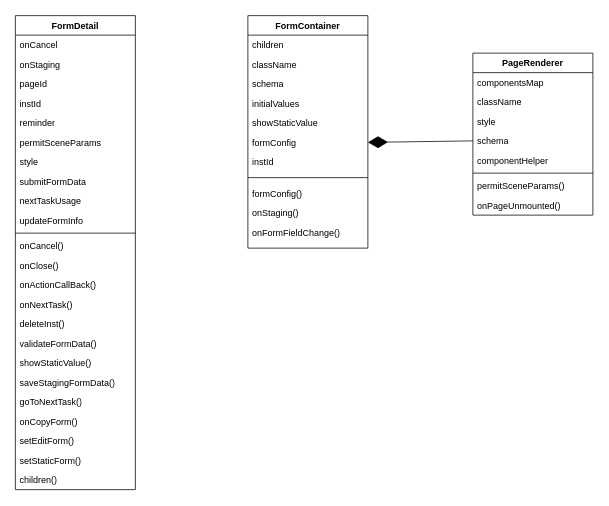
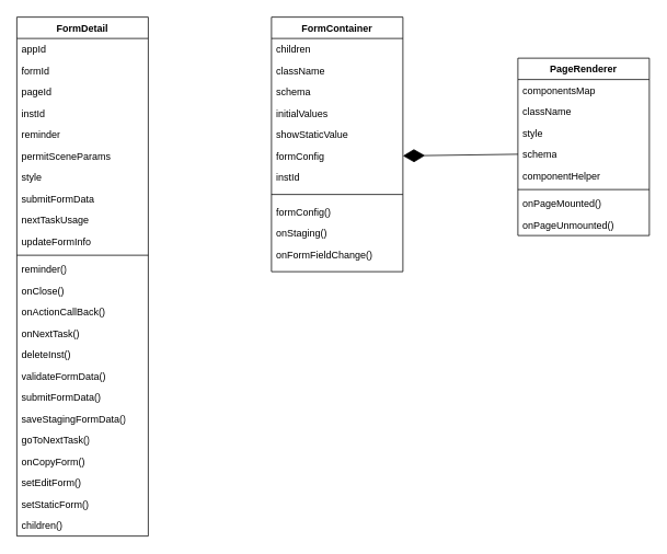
  <mxCell id="0" />
  <mxCell id="1" parent="0" />
  <mxCell id="2" value="FormContainer" style="swimlane;fontStyle=1;align=center;verticalAlign=top;childLayout=stackLayout;horizontal=1;startSize=26;horizontalStack=0;resizeParent=1;resizeLast=0;collapsible=1;marginBottom=0;rounded=0;shadow=0;strokeWidth=1;" parent="1" vertex="1"><mxGeometry x="330" y="20" width="160" height="310" as="geometry"><mxRectangle x="230" y="140" width="160" height="26" as="alternateBounds" /></mxGeometry></mxCell>
  <mxCell id="3" value="children" style="text;align=left;verticalAlign=top;spacingLeft=4;spacingRight=4;overflow=hidden;rotatable=0;points=[[0,0.5],[1,0.5]];portConstraint=eastwest;" parent="2" vertex="1"><mxGeometry y="26" width="160" height="26" as="geometry" /></mxCell>
  <mxCell id="4" value="className" style="text;align=left;verticalAlign=top;spacingLeft=4;spacingRight=4;overflow=hidden;rotatable=0;points=[[0,0.5],[1,0.5]];portConstraint=eastwest;rounded=0;shadow=0;html=0;" parent="2" vertex="1"><mxGeometry y="52" width="160" height="26" as="geometry" /></mxCell>
  <mxCell id="5" value="schema" style="text;align=left;verticalAlign=top;spacingLeft=4;spacingRight=4;overflow=hidden;rotatable=0;points=[[0,0.5],[1,0.5]];portConstraint=eastwest;rounded=0;shadow=0;html=0;" parent="2" vertex="1"><mxGeometry y="78" width="160" height="26" as="geometry" /></mxCell>
  <mxCell id="6" value="initialValues" style="text;align=left;verticalAlign=top;spacingLeft=4;spacingRight=4;overflow=hidden;rotatable=0;points=[[0,0.5],[1,0.5]];portConstraint=eastwest;rounded=0;shadow=0;html=0;" parent="2" vertex="1"><mxGeometry y="104" width="160" height="26" as="geometry" /></mxCell>
  <mxCell id="7" value="showStaticValue" style="text;align=left;verticalAlign=top;spacingLeft=4;spacingRight=4;overflow=hidden;rotatable=0;points=[[0,0.5],[1,0.5]];portConstraint=eastwest;rounded=0;shadow=0;html=0;" parent="2" vertex="1"><mxGeometry y="130" width="160" height="26" as="geometry" /></mxCell>
  <mxCell id="8" value="formConfig" style="text;align=left;verticalAlign=top;spacingLeft=4;spacingRight=4;overflow=hidden;rotatable=0;points=[[0,0.5],[1,0.5]];portConstraint=eastwest;rounded=0;shadow=0;html=0;" parent="2" vertex="1"><mxGeometry y="156" width="160" height="26" as="geometry" /></mxCell>
  <mxCell id="9" value="instId" style="text;align=left;verticalAlign=top;spacingLeft=4;spacingRight=4;overflow=hidden;rotatable=0;points=[[0,0.5],[1,0.5]];portConstraint=eastwest;rounded=0;shadow=0;html=0;" parent="2" vertex="1"><mxGeometry y="182" width="160" height="26" as="geometry" /></mxCell>
  <mxCell id="10" value="" style="line;html=1;strokeWidth=1;align=left;verticalAlign=middle;spacingTop=-1;spacingLeft=3;spacingRight=3;rotatable=0;labelPosition=right;points=[];portConstraint=eastwest;" parent="2" vertex="1"><mxGeometry y="208" width="160" height="16" as="geometry" /></mxCell>
  <mxCell id="11" value="formConfig()" style="text;align=left;verticalAlign=top;spacingLeft=4;spacingRight=4;overflow=hidden;rotatable=0;points=[[0,0.5],[1,0.5]];portConstraint=eastwest;rounded=0;shadow=0;html=0;" parent="2" vertex="1"><mxGeometry y="224" width="160" height="26" as="geometry" /></mxCell>
  <mxCell id="12" value="onStaging()" style="text;align=left;verticalAlign=top;spacingLeft=4;spacingRight=4;overflow=hidden;rotatable=0;points=[[0,0.5],[1,0.5]];portConstraint=eastwest;rounded=0;shadow=0;html=0;" parent="2" vertex="1"><mxGeometry y="250" width="160" height="26" as="geometry" /></mxCell>
  <mxCell id="13" value="onFormFieldChange()" style="text;align=left;verticalAlign=top;spacingLeft=4;spacingRight=4;overflow=hidden;rotatable=0;points=[[0,0.5],[1,0.5]];portConstraint=eastwest;rounded=0;shadow=0;html=0;" parent="2" vertex="1"><mxGeometry y="276" width="160" height="26" as="geometry" /></mxCell>
  <mxCell id="14" value="PageRenderer" style="swimlane;fontStyle=1;align=center;verticalAlign=top;childLayout=stackLayout;horizontal=1;startSize=26;horizontalStack=0;resizeParent=1;resizeParentMax=0;resizeLast=0;collapsible=1;marginBottom=0;whiteSpace=wrap;html=1;" parent="1" vertex="1"><mxGeometry x="630" y="70" width="160" height="216" as="geometry" /></mxCell>
  <mxCell id="15" value="componentsMap" style="text;strokeColor=none;fillColor=none;align=left;verticalAlign=top;spacingLeft=4;spacingRight=4;overflow=hidden;rotatable=0;points=[[0,0.5],[1,0.5]];portConstraint=eastwest;whiteSpace=wrap;html=1;" parent="14" vertex="1"><mxGeometry y="26" width="160" height="26" as="geometry" /></mxCell>
  <mxCell id="16" value="className" style="text;strokeColor=none;fillColor=none;align=left;verticalAlign=top;spacingLeft=4;spacingRight=4;overflow=hidden;rotatable=0;points=[[0,0.5],[1,0.5]];portConstraint=eastwest;whiteSpace=wrap;html=1;" parent="14" vertex="1"><mxGeometry y="52" width="160" height="26" as="geometry" /></mxCell>
  <mxCell id="17" value="style" style="text;strokeColor=none;fillColor=none;align=left;verticalAlign=top;spacingLeft=4;spacingRight=4;overflow=hidden;rotatable=0;points=[[0,0.5],[1,0.5]];portConstraint=eastwest;whiteSpace=wrap;html=1;" parent="14" vertex="1"><mxGeometry y="78" width="160" height="26" as="geometry" /></mxCell>
  <mxCell id="18" value="schema" style="text;strokeColor=none;fillColor=none;align=left;verticalAlign=top;spacingLeft=4;spacingRight=4;overflow=hidden;rotatable=0;points=[[0,0.5],[1,0.5]];portConstraint=eastwest;whiteSpace=wrap;html=1;" parent="14" vertex="1"><mxGeometry y="104" width="160" height="26" as="geometry" /></mxCell>
  <mxCell id="19" value="componentHelper" style="text;strokeColor=none;fillColor=none;align=left;verticalAlign=top;spacingLeft=4;spacingRight=4;overflow=hidden;rotatable=0;points=[[0,0.5],[1,0.5]];portConstraint=eastwest;whiteSpace=wrap;html=1;" parent="14" vertex="1"><mxGeometry y="130" width="160" height="26" as="geometry" /></mxCell>
  <mxCell id="20" value="" style="line;strokeWidth=1;fillColor=none;align=left;verticalAlign=middle;spacingTop=-1;spacingLeft=3;spacingRight=3;rotatable=0;labelPosition=right;points=[];portConstraint=eastwest;strokeColor=inherit;" parent="14" vertex="1"><mxGeometry y="156" width="160" height="8" as="geometry" /></mxCell>
- <mxCell id="21" value="permitSceneParams()" style="text;strokeColor=none;fillColor=none;align=left;verticalAlign=top;spacingLeft=4;spacingRight=4;overflow=hidden;rotatable=0;points=[[0,0.5],[1,0.5]];portConstraint=eastwest;whiteSpace=wrap;html=1;" parent="14" vertex="1"><mxGeometry y="164" width="160" height="26" as="geometry" /></mxCell>
+ <mxCell id="21" value="onPageMounted()" style="text;strokeColor=none;fillColor=none;align=left;verticalAlign=top;spacingLeft=4;spacingRight=4;overflow=hidden;rotatable=0;points=[[0,0.5],[1,0.5]];portConstraint=eastwest;whiteSpace=wrap;html=1;" parent="14" vertex="1"><mxGeometry y="164" width="160" height="26" as="geometry" /></mxCell>
  <mxCell id="22" value="onPageUnmounted()" style="text;strokeColor=none;fillColor=none;align=left;verticalAlign=top;spacingLeft=4;spacingRight=4;overflow=hidden;rotatable=0;points=[[0,0.5],[1,0.5]];portConstraint=eastwest;whiteSpace=wrap;html=1;" parent="14" vertex="1"><mxGeometry y="190" width="160" height="26" as="geometry" /></mxCell>
  <mxCell id="23" value="" style="endArrow=diamondThin;endFill=1;endSize=24;html=1;rounded=0;entryX=1;entryY=0.5;entryDx=0;entryDy=0;exitX=0;exitY=0.5;exitDx=0;exitDy=0;" parent="1" target="8" edge="1" source="18"><mxGeometry width="160" relative="1" as="geometry"><mxPoint x="599" y="163" as="sourcePoint" /><mxPoint x="660" y="370" as="targetPoint" /></mxGeometry></mxCell>
  <mxCell id="24" value="FormDetail" style="swimlane;fontStyle=1;align=center;verticalAlign=top;childLayout=stackLayout;horizontal=1;startSize=26;horizontalStack=0;resizeParent=1;resizeParentMax=0;resizeLast=0;collapsible=1;marginBottom=0;whiteSpace=wrap;html=1;" parent="1" vertex="1"><mxGeometry x="20" y="20" width="160" height="632" as="geometry" /></mxCell>
- <mxCell id="25" value="onCancel" style="text;strokeColor=none;fillColor=none;align=left;verticalAlign=top;spacingLeft=4;spacingRight=4;overflow=hidden;rotatable=0;points=[[0,0.5],[1,0.5]];portConstraint=eastwest;whiteSpace=wrap;html=1;" parent="24" vertex="1"><mxGeometry y="26" width="160" height="26" as="geometry" /></mxCell>
- <mxCell id="26" value="onStaging" style="text;strokeColor=none;fillColor=none;align=left;verticalAlign=top;spacingLeft=4;spacingRight=4;overflow=hidden;rotatable=0;points=[[0,0.5],[1,0.5]];portConstraint=eastwest;whiteSpace=wrap;html=1;" parent="24" vertex="1"><mxGeometry y="52" width="160" height="26" as="geometry" /></mxCell>
+ <mxCell id="25" value="appId" style="text;strokeColor=none;fillColor=none;align=left;verticalAlign=top;spacingLeft=4;spacingRight=4;overflow=hidden;rotatable=0;points=[[0,0.5],[1,0.5]];portConstraint=eastwest;whiteSpace=wrap;html=1;" parent="24" vertex="1"><mxGeometry y="26" width="160" height="26" as="geometry" /></mxCell>
+ <mxCell id="26" value="formId" style="text;strokeColor=none;fillColor=none;align=left;verticalAlign=top;spacingLeft=4;spacingRight=4;overflow=hidden;rotatable=0;points=[[0,0.5],[1,0.5]];portConstraint=eastwest;whiteSpace=wrap;html=1;" parent="24" vertex="1"><mxGeometry y="52" width="160" height="26" as="geometry" /></mxCell>
  <mxCell id="27" value="pageId" style="text;strokeColor=none;fillColor=none;align=left;verticalAlign=top;spacingLeft=4;spacingRight=4;overflow=hidden;rotatable=0;points=[[0,0.5],[1,0.5]];portConstraint=eastwest;whiteSpace=wrap;html=1;" parent="24" vertex="1"><mxGeometry y="78" width="160" height="26" as="geometry" /></mxCell>
  <mxCell id="28" value="instId" style="text;strokeColor=none;fillColor=none;align=left;verticalAlign=top;spacingLeft=4;spacingRight=4;overflow=hidden;rotatable=0;points=[[0,0.5],[1,0.5]];portConstraint=eastwest;whiteSpace=wrap;html=1;" parent="24" vertex="1"><mxGeometry y="104" width="160" height="26" as="geometry" /></mxCell>
  <mxCell id="29" value="reminder" style="text;strokeColor=none;fillColor=none;align=left;verticalAlign=top;spacingLeft=4;spacingRight=4;overflow=hidden;rotatable=0;points=[[0,0.5],[1,0.5]];portConstraint=eastwest;whiteSpace=wrap;html=1;" parent="24" vertex="1"><mxGeometry y="130" width="160" height="26" as="geometry" /></mxCell>
  <mxCell id="30" value="permitSceneParams" style="text;strokeColor=none;fillColor=none;align=left;verticalAlign=top;spacingLeft=4;spacingRight=4;overflow=hidden;rotatable=0;points=[[0,0.5],[1,0.5]];portConstraint=eastwest;whiteSpace=wrap;html=1;" parent="24" vertex="1"><mxGeometry y="156" width="160" height="26" as="geometry" /></mxCell>
  <mxCell id="31" value="style" style="text;strokeColor=none;fillColor=none;align=left;verticalAlign=top;spacingLeft=4;spacingRight=4;overflow=hidden;rotatable=0;points=[[0,0.5],[1,0.5]];portConstraint=eastwest;whiteSpace=wrap;html=1;" parent="24" vertex="1"><mxGeometry y="182" width="160" height="26" as="geometry" /></mxCell>
  <mxCell id="32" value="submitFormData" style="text;strokeColor=none;fillColor=none;align=left;verticalAlign=top;spacingLeft=4;spacingRight=4;overflow=hidden;rotatable=0;points=[[0,0.5],[1,0.5]];portConstraint=eastwest;whiteSpace=wrap;html=1;" parent="24" vertex="1"><mxGeometry y="208" width="160" height="26" as="geometry" /></mxCell>
  <mxCell id="33" value="nextTaskUsage" style="text;strokeColor=none;fillColor=none;align=left;verticalAlign=top;spacingLeft=4;spacingRight=4;overflow=hidden;rotatable=0;points=[[0,0.5],[1,0.5]];portConstraint=eastwest;whiteSpace=wrap;html=1;" parent="24" vertex="1"><mxGeometry y="234" width="160" height="26" as="geometry" /></mxCell>
  <mxCell id="34" value="updateFormInfo" style="text;strokeColor=none;fillColor=none;align=left;verticalAlign=top;spacingLeft=4;spacingRight=4;overflow=hidden;rotatable=0;points=[[0,0.5],[1,0.5]];portConstraint=eastwest;whiteSpace=wrap;html=1;" parent="24" vertex="1"><mxGeometry y="260" width="160" height="26" as="geometry" /></mxCell>
  <mxCell id="35" value="" style="line;strokeWidth=1;fillColor=none;align=left;verticalAlign=middle;spacingTop=-1;spacingLeft=3;spacingRight=3;rotatable=0;labelPosition=right;points=[];portConstraint=eastwest;strokeColor=inherit;" parent="24" vertex="1"><mxGeometry y="286" width="160" height="8" as="geometry" /></mxCell>
- <mxCell id="36" value="onCancel()" style="text;strokeColor=none;fillColor=none;align=left;verticalAlign=top;spacingLeft=4;spacingRight=4;overflow=hidden;rotatable=0;points=[[0,0.5],[1,0.5]];portConstraint=eastwest;whiteSpace=wrap;html=1;" parent="24" vertex="1"><mxGeometry y="294" width="160" height="26" as="geometry" /></mxCell>
+ <mxCell id="36" value="reminder()" style="text;strokeColor=none;fillColor=none;align=left;verticalAlign=top;spacingLeft=4;spacingRight=4;overflow=hidden;rotatable=0;points=[[0,0.5],[1,0.5]];portConstraint=eastwest;whiteSpace=wrap;html=1;" parent="24" vertex="1"><mxGeometry y="294" width="160" height="26" as="geometry" /></mxCell>
  <mxCell id="37" value="onClose()" style="text;strokeColor=none;fillColor=none;align=left;verticalAlign=top;spacingLeft=4;spacingRight=4;overflow=hidden;rotatable=0;points=[[0,0.5],[1,0.5]];portConstraint=eastwest;whiteSpace=wrap;html=1;" parent="24" vertex="1"><mxGeometry y="320" width="160" height="26" as="geometry" /></mxCell>
  <mxCell id="38" value="onActionCallBack()" style="text;strokeColor=none;fillColor=none;align=left;verticalAlign=top;spacingLeft=4;spacingRight=4;overflow=hidden;rotatable=0;points=[[0,0.5],[1,0.5]];portConstraint=eastwest;whiteSpace=wrap;html=1;" parent="24" vertex="1"><mxGeometry y="346" width="160" height="26" as="geometry" /></mxCell>
  <mxCell id="39" value="onNextTask()" style="text;strokeColor=none;fillColor=none;align=left;verticalAlign=top;spacingLeft=4;spacingRight=4;overflow=hidden;rotatable=0;points=[[0,0.5],[1,0.5]];portConstraint=eastwest;whiteSpace=wrap;html=1;" parent="24" vertex="1"><mxGeometry y="372" width="160" height="26" as="geometry" /></mxCell>
  <mxCell id="40" value="deleteInst()" style="text;strokeColor=none;fillColor=none;align=left;verticalAlign=top;spacingLeft=4;spacingRight=4;overflow=hidden;rotatable=0;points=[[0,0.5],[1,0.5]];portConstraint=eastwest;whiteSpace=wrap;html=1;" vertex="1" parent="24"><mxGeometry y="398" width="160" height="26" as="geometry" /></mxCell>
  <mxCell id="41" value="validateFormData()" style="text;strokeColor=none;fillColor=none;align=left;verticalAlign=top;spacingLeft=4;spacingRight=4;overflow=hidden;rotatable=0;points=[[0,0.5],[1,0.5]];portConstraint=eastwest;whiteSpace=wrap;html=1;" vertex="1" parent="24"><mxGeometry y="424" width="160" height="26" as="geometry" /></mxCell>
- <mxCell id="42" value="showStaticValue()" style="text;strokeColor=none;fillColor=none;align=left;verticalAlign=top;spacingLeft=4;spacingRight=4;overflow=hidden;rotatable=0;points=[[0,0.5],[1,0.5]];portConstraint=eastwest;whiteSpace=wrap;html=1;" vertex="1" parent="24"><mxGeometry y="450" width="160" height="26" as="geometry" /></mxCell>
+ <mxCell id="42" value="submitFormData()" style="text;strokeColor=none;fillColor=none;align=left;verticalAlign=top;spacingLeft=4;spacingRight=4;overflow=hidden;rotatable=0;points=[[0,0.5],[1,0.5]];portConstraint=eastwest;whiteSpace=wrap;html=1;" vertex="1" parent="24"><mxGeometry y="450" width="160" height="26" as="geometry" /></mxCell>
  <mxCell id="43" value="saveStagingFormData()" style="text;strokeColor=none;fillColor=none;align=left;verticalAlign=top;spacingLeft=4;spacingRight=4;overflow=hidden;rotatable=0;points=[[0,0.5],[1,0.5]];portConstraint=eastwest;whiteSpace=wrap;html=1;" vertex="1" parent="24"><mxGeometry y="476" width="160" height="26" as="geometry" /></mxCell>
  <mxCell id="44" value="goToNextTask()" style="text;strokeColor=none;fillColor=none;align=left;verticalAlign=top;spacingLeft=4;spacingRight=4;overflow=hidden;rotatable=0;points=[[0,0.5],[1,0.5]];portConstraint=eastwest;whiteSpace=wrap;html=1;" vertex="1" parent="24"><mxGeometry y="502" width="160" height="26" as="geometry" /></mxCell>
  <mxCell id="45" value="onCopyForm()" style="text;strokeColor=none;fillColor=none;align=left;verticalAlign=top;spacingLeft=4;spacingRight=4;overflow=hidden;rotatable=0;points=[[0,0.5],[1,0.5]];portConstraint=eastwest;whiteSpace=wrap;html=1;" vertex="1" parent="24"><mxGeometry y="528" width="160" height="26" as="geometry" /></mxCell>
  <mxCell id="46" value="setEditForm()" style="text;strokeColor=none;fillColor=none;align=left;verticalAlign=top;spacingLeft=4;spacingRight=4;overflow=hidden;rotatable=0;points=[[0,0.5],[1,0.5]];portConstraint=eastwest;whiteSpace=wrap;html=1;" vertex="1" parent="24"><mxGeometry y="554" width="160" height="26" as="geometry" /></mxCell>
  <mxCell id="47" value="setStaticForm()" style="text;strokeColor=none;fillColor=none;align=left;verticalAlign=top;spacingLeft=4;spacingRight=4;overflow=hidden;rotatable=0;points=[[0,0.5],[1,0.5]];portConstraint=eastwest;whiteSpace=wrap;html=1;" vertex="1" parent="24"><mxGeometry y="580" width="160" height="26" as="geometry" /></mxCell>
  <mxCell id="48" value="children()" style="text;strokeColor=none;fillColor=none;align=left;verticalAlign=top;spacingLeft=4;spacingRight=4;overflow=hidden;rotatable=0;points=[[0,0.5],[1,0.5]];portConstraint=eastwest;whiteSpace=wrap;html=1;" vertex="1" parent="24"><mxGeometry y="606" width="160" height="26" as="geometry" /></mxCell>
